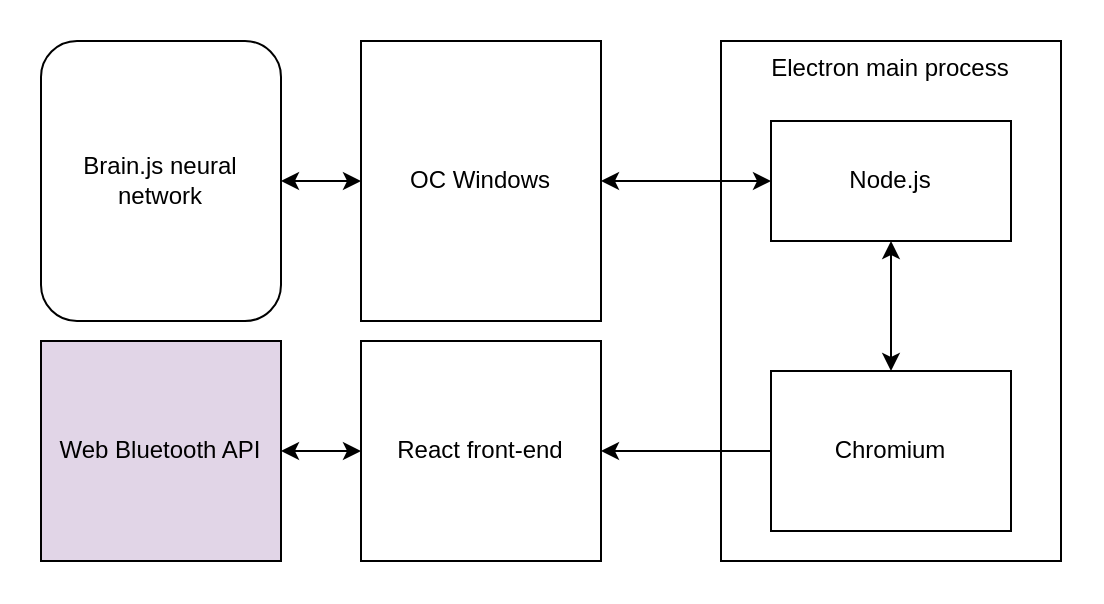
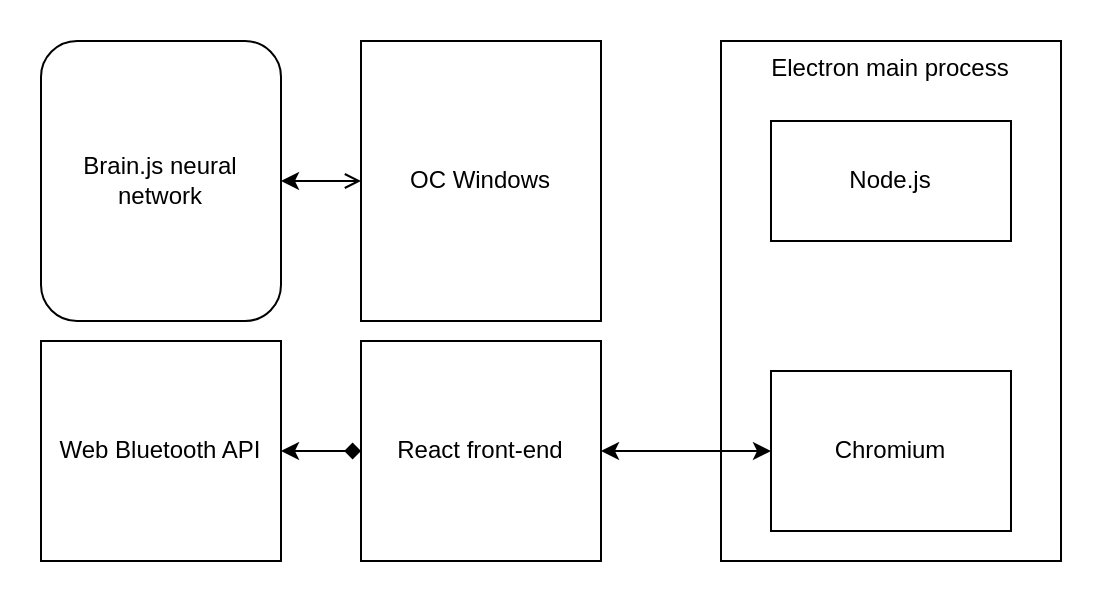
  <mxCell id="0" />
  <mxCell id="1" parent="0" />
  <mxCell id="2" value="Electron main process" style="rounded=0;whiteSpace=wrap;html=1;verticalAlign=top;" vertex="1" parent="1"><mxGeometry x="360" y="20" width="170" height="260" as="geometry" /></mxCell>
  <mxCell id="3" value="React front-end" style="rounded=0;whiteSpace=wrap;html=1;" vertex="1" parent="1"><mxGeometry x="180" y="170" width="120" height="110" as="geometry" /></mxCell>
- <mxCell id="4" value="Web Bluetooth API" style="rounded=0;whiteSpace=wrap;html=1;fillColor=#e1d5e7;" vertex="1" parent="1"><mxGeometry x="20" y="170" width="120" height="110" as="geometry" /></mxCell>
+ <mxCell id="4" value="Web Bluetooth API" style="rounded=0;whiteSpace=wrap;html=1;" vertex="1" parent="1"><mxGeometry x="20" y="170" width="120" height="110" as="geometry" /></mxCell>
  <mxCell id="5" value="ОС Windows" style="rounded=0;whiteSpace=wrap;html=1;" vertex="1" parent="1"><mxGeometry x="180" y="20" width="120" height="140" as="geometry" /></mxCell>
- <mxCell id="6" value="" style="endArrow=classic;startArrow=classic;html=1;exitX=1;exitY=0.5;exitDx=0;exitDy=0;entryX=0;entryY=0.5;entryDx=0;entryDy=0;" edge="1" parent="1" source="5" target="7"><mxGeometry width="50" height="50" relative="1" as="geometry"><mxPoint x="340" y="170" as="sourcePoint" /><mxPoint x="390" y="120" as="targetPoint" /></mxGeometry></mxCell>
  <mxCell id="7" value="Node.js" style="rounded=0;whiteSpace=wrap;html=1;" vertex="1" parent="1"><mxGeometry x="385" y="60" width="120" height="60" as="geometry" /></mxCell>
  <mxCell id="8" value="Chromium" style="rounded=0;whiteSpace=wrap;html=1;" vertex="1" parent="1"><mxGeometry x="385" y="185" width="120" height="80" as="geometry" /></mxCell>
- <mxCell id="9" value="" style="endArrow=classic;startArrow=classic;html=1;entryX=0.5;entryY=1;entryDx=0;entryDy=0;" edge="1" parent="1" source="8" target="7"><mxGeometry width="50" height="50" relative="1" as="geometry"><mxPoint x="420" y="200" as="sourcePoint" /><mxPoint x="470" y="150" as="targetPoint" /></mxGeometry></mxCell>
- <mxCell id="10" value="" style="endArrow=none;startArrow=classic;html=1;exitX=1;exitY=0.5;exitDx=0;exitDy=0;" edge="1" parent="1" source="3" target="8"><mxGeometry width="50" height="50" relative="1" as="geometry"><mxPoint x="350" y="260" as="sourcePoint" /><mxPoint x="400" y="210" as="targetPoint" /></mxGeometry></mxCell>
- <mxCell id="11" value="" style="endArrow=classic;startArrow=classic;html=1;exitX=1;exitY=0.5;exitDx=0;exitDy=0;entryX=0;entryY=0.5;entryDx=0;entryDy=0;" edge="1" parent="1" source="4" target="3"><mxGeometry width="50" height="50" relative="1" as="geometry"><mxPoint x="370" y="340" as="sourcePoint" /><mxPoint x="420" y="290" as="targetPoint" /></mxGeometry></mxCell>
+ <mxCell id="10" value="" style="endArrow=classic;startArrow=classic;html=1;exitX=1;exitY=0.5;exitDx=0;exitDy=0;" edge="1" parent="1" source="3" target="8"><mxGeometry width="50" height="50" relative="1" as="geometry"><mxPoint x="350" y="260" as="sourcePoint" /><mxPoint x="400" y="210" as="targetPoint" /></mxGeometry></mxCell>
+ <mxCell id="11" value="" style="endArrow=diamond;startArrow=classic;html=1;exitX=1;exitY=0.5;exitDx=0;exitDy=0;entryX=0;entryY=0.5;entryDx=0;entryDy=0;" edge="1" parent="1" source="4" target="3"><mxGeometry width="50" height="50" relative="1" as="geometry"><mxPoint x="370" y="340" as="sourcePoint" /><mxPoint x="420" y="290" as="targetPoint" /></mxGeometry></mxCell>
  <mxCell id="12" value="Brain.js neural network" style="whiteSpace=wrap;html=1;rounded=1;" vertex="1" parent="1"><mxGeometry x="20" y="20" width="120" height="140" as="geometry" /></mxCell>
- <mxCell id="13" value="" style="endArrow=classic;startArrow=classic;html=1;exitX=1;exitY=0.5;exitDx=0;exitDy=0;entryX=0;entryY=0.5;entryDx=0;entryDy=0;" edge="1" parent="1" source="12" target="5"><mxGeometry width="50" height="50" relative="1" as="geometry"><mxPoint x="160" y="110" as="sourcePoint" /><mxPoint x="210" y="60" as="targetPoint" /></mxGeometry></mxCell>
+ <mxCell id="13" value="" style="endArrow=open;startArrow=classic;html=1;exitX=1;exitY=0.5;exitDx=0;exitDy=0;entryX=0;entryY=0.5;entryDx=0;entryDy=0;" edge="1" parent="1" source="12" target="5"><mxGeometry width="50" height="50" relative="1" as="geometry"><mxPoint x="160" y="110" as="sourcePoint" /><mxPoint x="210" y="60" as="targetPoint" /></mxGeometry></mxCell>
